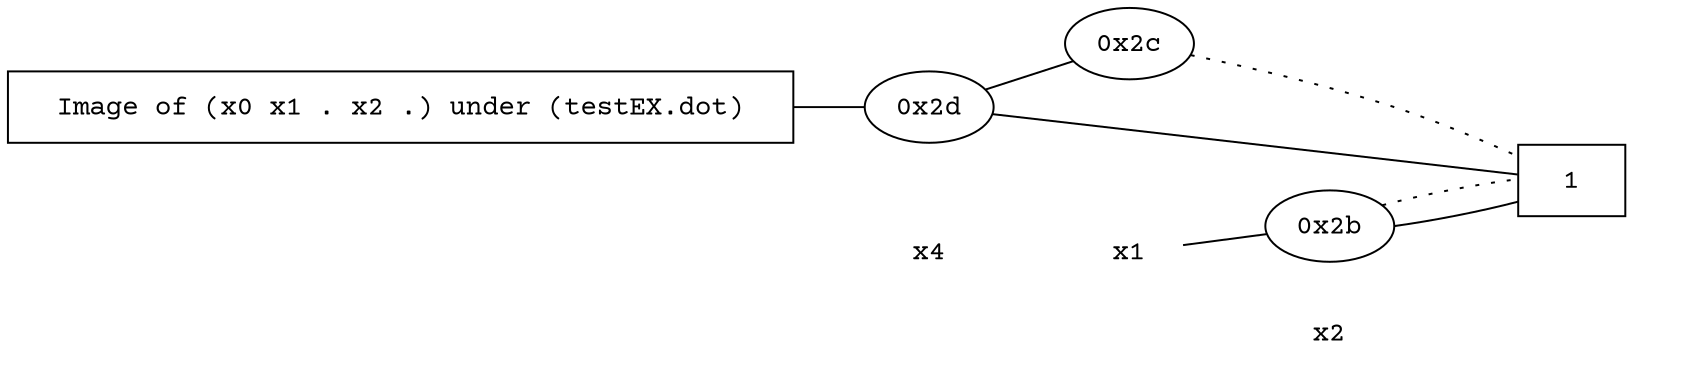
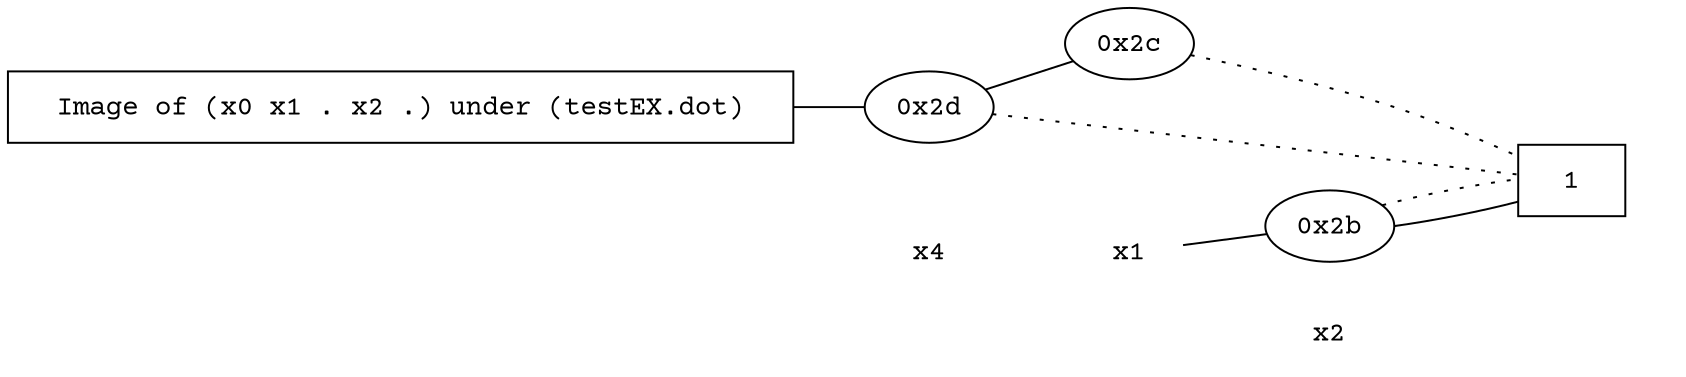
  digraph {
    fontname="Courier Prime"
    rankdir=LR
    node [fontname="Courier Prime" shape=plaintext]
    edge [dir=none fontname="Courier Prime"]
    "CONST NODES" [style=invis]
    n2 [label=x4]
    " x1 "
    " x2 "
    "  Image of (x0 x1 . x2 .) under (testEX.dot)  " [shape=box]
    "0x2d" [shape=""]
    "0x2c" [shape=""]
    "0x2b" [shape=""]
    n9 [label=1 shape=box]
    subgraph sub_1 {
      "CONST NODES"
      n2
      " x1 "
      " x2 "
    }
    subgraph sub_2 {
      rank=same
      "  Image of (x0 x1 . x2 .) under (testEX.dot)  "
    }
    subgraph sub_3 {
      rank=same
      n2
      "0x2d"
    }
    subgraph sub_4 {
      rank=same
      " x1 "
      "0x2c"
    }
    subgraph sub_5 {
      rank=same
      " x2 "
      "0x2b"
    }
    subgraph sub_6 {
      rank=same
      "CONST NODES"
      subgraph sub_7 {
        rank=same
        n9
      }
    }
    n2 -> " x1 " [style=invis]
    " x1 " -> " x2 " [style=invis]
    " x1 " -> "0x2b"
    " x2 " -> "CONST NODES" [style=invis]
    "  Image of (x0 x1 . x2 .) under (testEX.dot)  " -> "0x2d" [style=solid]
    "0x2d" -> "0x2c"
-   "0x2d" -> n9 [style=solid]
+   "0x2d" -> n9 [style=dotted]
    "0x2c" -> n9 [style=dotted]
    "0x2b" -> n9
    "0x2b" -> n9 [style=dotted]
  }
